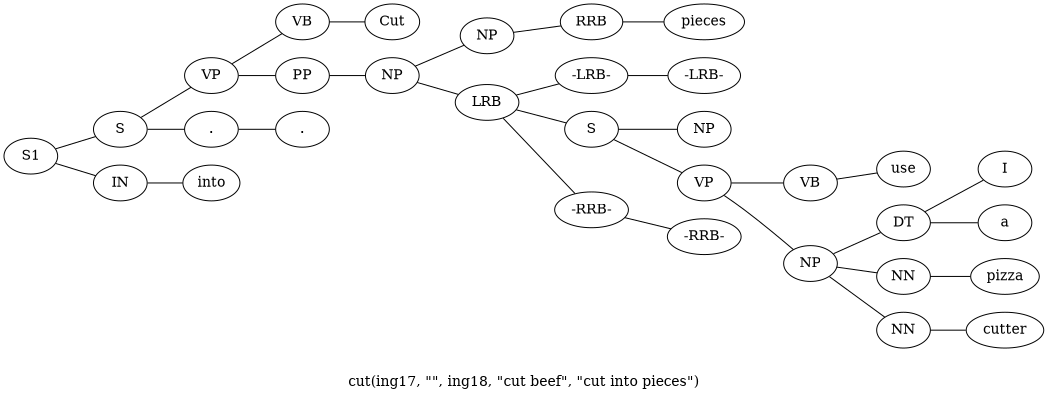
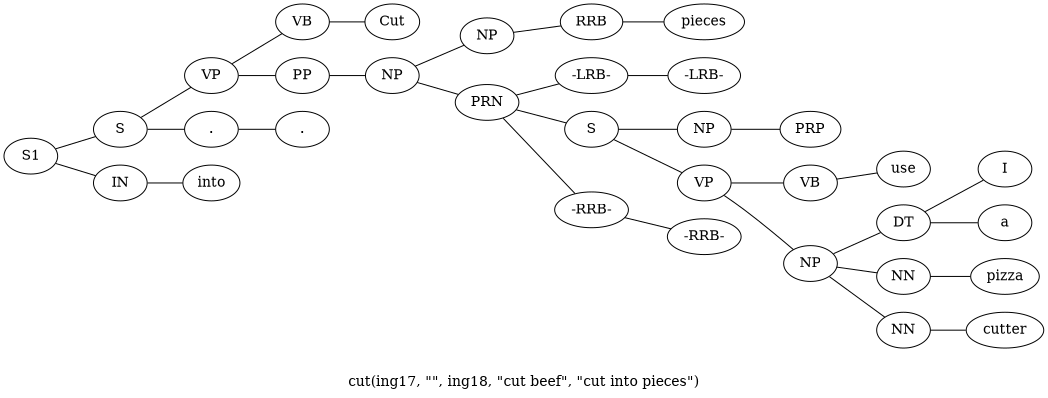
  graph {
    label="cut(ing17, \"\", ing18, \"cut beef\", \"cut into pieces\")"
    rankdir=LR
    n1 [label=S1]
    n2 [label=S]
    n3 [label=IN]
    n4 [label=VP]
    n5 [label="."]
    n6 [label=VB]
    n7 [label=PP]
    n8 [label="."]
    n9 [label=Cut]
    n10 [label=NP]
    n11 [label=into]
    n12 [label=NP]
-   n13 [label=LRB]
+   n13 [label=PRN]
    n14 [label=RRB]
    n15 [label="-LRB-"]
    n16 [label=S]
    n17 [label="-RRB-"]
    n18 [label=pieces]
    n19 [label="-LRB-"]
    n20 [label=NP]
    n21 [label=VP]
    n22 [label="-RRB-"]
+   n23 [label=PRP]
    n24 [label=VB]
    n25 [label=NP]
    n26 [label=I]
    n27 [label=use]
    n28 [label=DT]
    n29 [label=NN]
    n30 [label=NN]
    n31 [label=a]
    n32 [label=pizza]
    n33 [label=cutter]
    n1 -- n2
    n1 -- n3
    n2 -- n4
    n2 -- n5
    n3 -- n11
    n4 -- n6
    n4 -- n7
    n5 -- n8
    n6 -- n9
    n7 -- n10
    n10 -- n12
    n10 -- n13
    n12 -- n14
    n13 -- n15
    n13 -- n16
    n13 -- n17
    n14 -- n18
    n15 -- n19
    n16 -- n20
    n16 -- n21
    n17 -- n22
+   n20 -- n23
    n21 -- n24
    n21 -- n25
    n24 -- n27
    n25 -- n28
    n25 -- n29
    n25 -- n30
    n28 -- n26
    n28 -- n31
    n29 -- n32
    n30 -- n33
  }
